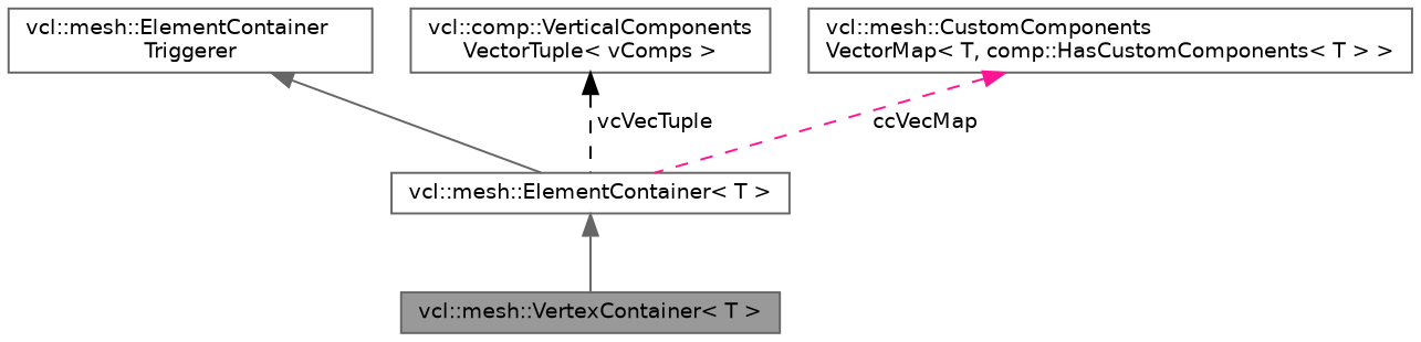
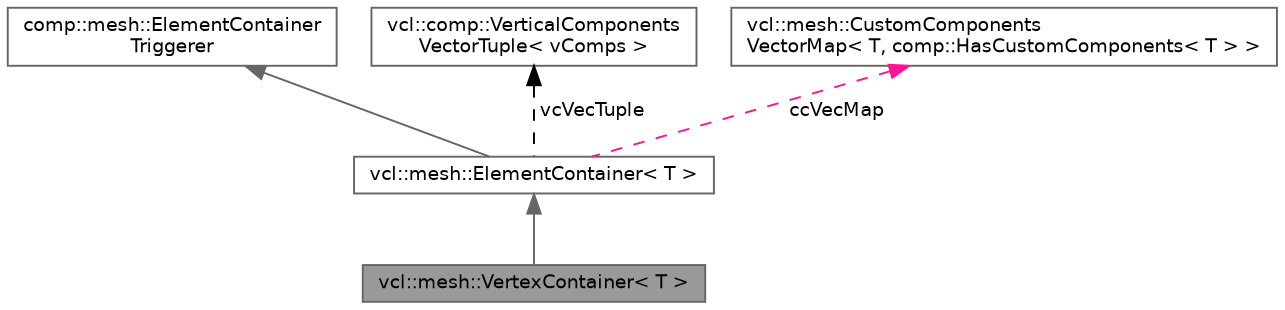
  digraph {
    rankdir=TB
    node [color=gray40 fillcolor=white fontname=Helvetica fontsize=10 shape=box style=filled]
    edge [color=gray40 dir=back fontname=Helvetica fontsize=10 labelfontname=Helvetica labelfontsize=10 style=solid]
    n1 [fillcolor=grey60 fontcolor=black height=0.2 label="vcl::mesh::VertexContainer\< T \>" width=0.4]
    n2 [height=0.2 label="vcl::mesh::ElementContainer\< T \>" width=0.4]
-   n3 [height=0.2 label="vcl::mesh::ElementContainer\lTriggerer" width=0.4]
+   n3 [height=0.2 label="comp::mesh::ElementContainer\lTriggerer" width=0.4]
    n4 [height=0.2 label="vcl::comp::VerticalComponents\lVectorTuple\< vComps \>" width=0.4]
    n5 [height=0.2 label="vcl::mesh::CustomComponents\lVectorMap\< T, comp::HasCustomComponents\< T \> \>" width=0.4]
    n2 -> n1
    n3 -> n2
    n4 -> n2 [color=black label=" vcVecTuple" style=dashed]
    n5 -> n2 [color=deeppink label=" ccVecMap" style=dashed]
  }
